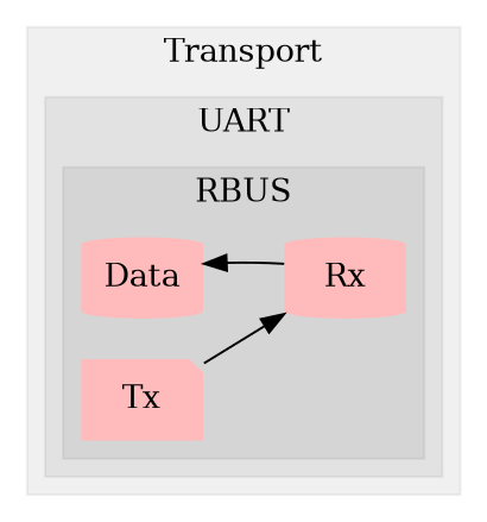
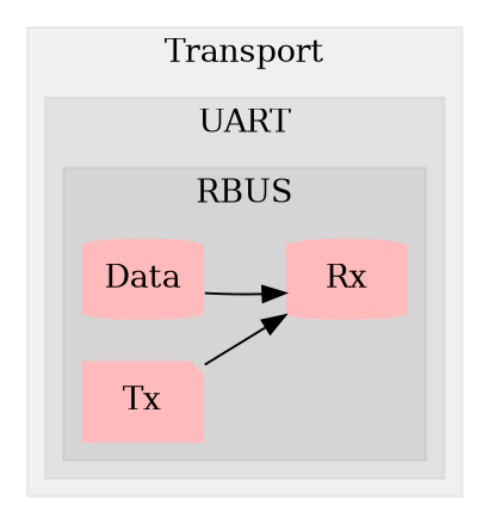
  digraph {
    rankdir=LR
    node [fillcolor="#ffbbbb" penwidth=0 shape=cylinder style=filled]
    n1 [label=Data]
    n2 [label=Tx shape=note]
    n3 [label=Rx]
    subgraph cluster_1 {
      color="#0000000F"
      label=Transport
      style=filled
      subgraph cluster_2 {
        color="#0000000F"
        label=UART
        style=filled
        subgraph cluster_3 {
          color="#0000000F"
          label=RBUS
          style=filled
          n1
          n2
          n3
        }
      }
    }
    n2 -> n3
-   n3 -> n1
+   n1 -> n3
  }
